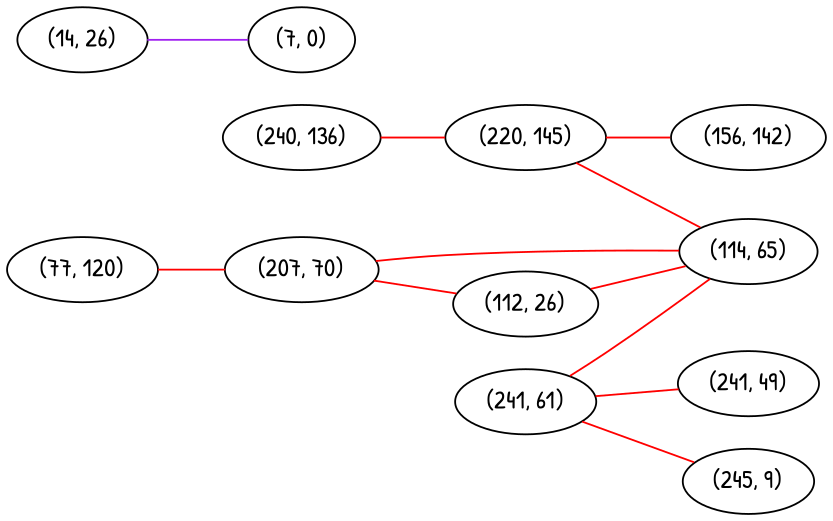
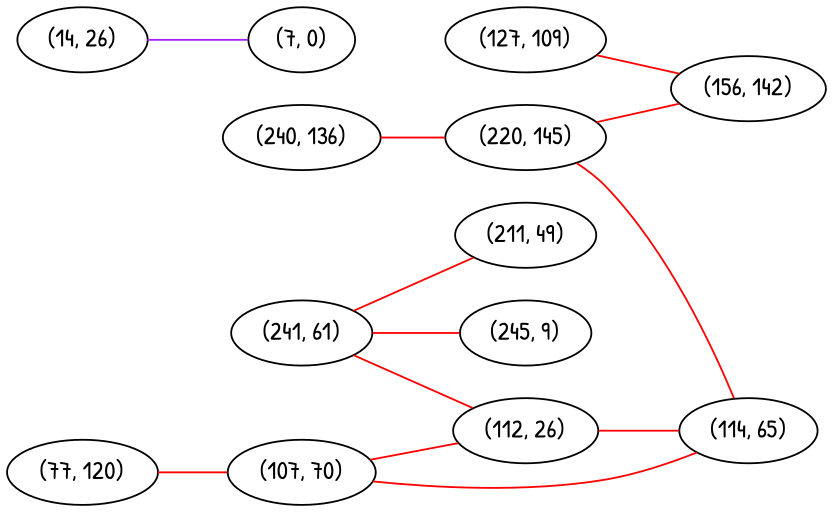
  graph {
    fontname="Patrick Hand"
    rankdir=LR
    node [fontname="Patrick Hand"]
    edge [color=red fontname="Patrick Hand" weight=1]
    "(240, 136)"
    "(220, 145)"
    "(156, 142)"
    "(114, 65)"
    "(77, 120)"
-   "(107, 70)" [label="(207, 70)"]
+   "(107, 70)"
    n7 [label="(7, 0)"]
    "(14, 26)"
    "(112, 26)"
    n10 [label="(241, 61)"]
-   "(241, 49)"
+   "(241, 49)" [label="(211, 49)"]
    "(245, 9)"
+   "(127, 109)"
    "(240, 136)" -- "(220, 145)"
    "(220, 145)" -- "(156, 142)"
    "(220, 145)" -- "(114, 65)"
    "(77, 120)" -- "(107, 70)"
    "(107, 70)" -- "(114, 65)"
    "(107, 70)" -- "(112, 26)"
    "(14, 26)" -- n7 [color=purple weight=4]
    "(112, 26)" -- "(114, 65)"
-   n10 -- "(114, 65)"
+   n10 -- "(112, 26)"
    n10 -- "(241, 49)"
    n10 -- "(245, 9)"
+   "(127, 109)" -- "(156, 142)"
  }
